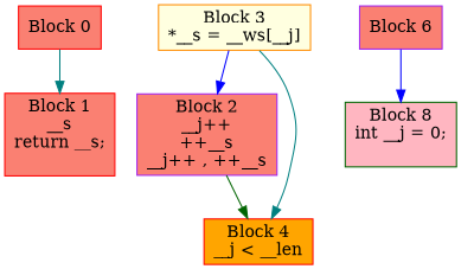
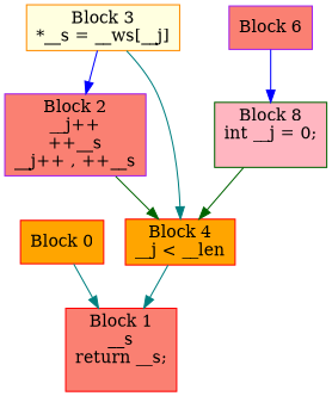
  digraph {
    node [color=red fillcolor=salmon shape=box style=filled]
    edge [color=teal]
-   n1 [label="Block 0\n"]
+   n1 [fillcolor=orange label="Block 0\n"]
    n2 [label="Block 1\n__s\nreturn __s;\n\n"]
    n3 [color=purple label="Block 2\n__j++\n++__s\n__j++ , ++__s\n"]
    n4 [fillcolor=orange label="Block 4\n__j < __len\n"]
    n5 [color=darkorange fillcolor=lightyellow label="Block 3\n*__s = __ws[__j]\n"]
    n6 [color=darkgreen fillcolor=lightpink label="Block 8\nint __j = 0;\n\n"]
    n7 [color=purple label="Block 6\n"]
    n1 -> n2
    n3 -> n4 [color=darkgreen]
+   n4 -> n2
    n5 -> n3 [color=blue]
    n5 -> n4
+   n6 -> n4 [color=darkgreen]
    n7 -> n6 [color=blue]
  }
